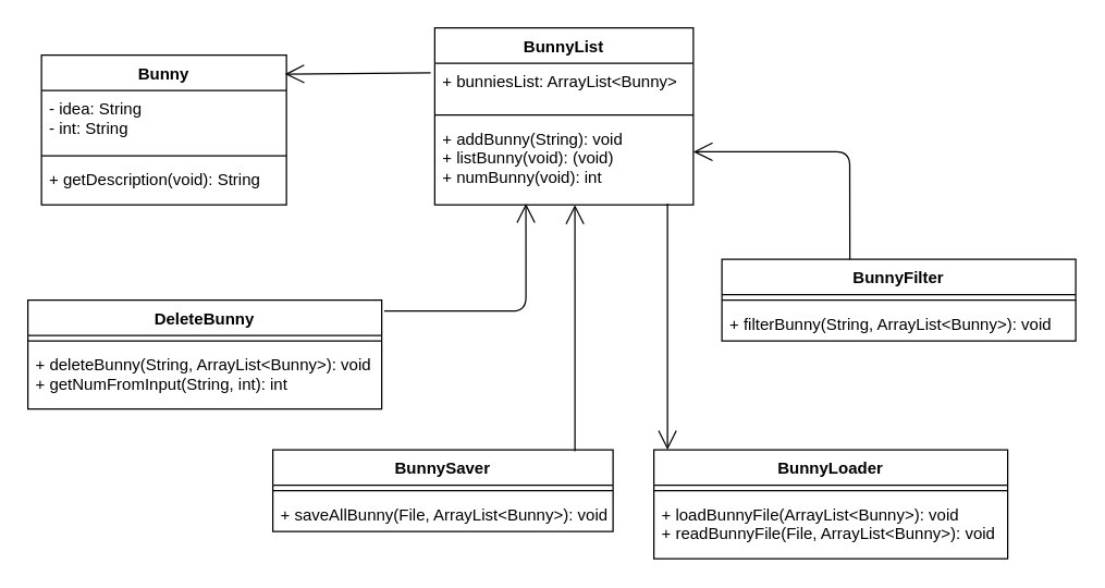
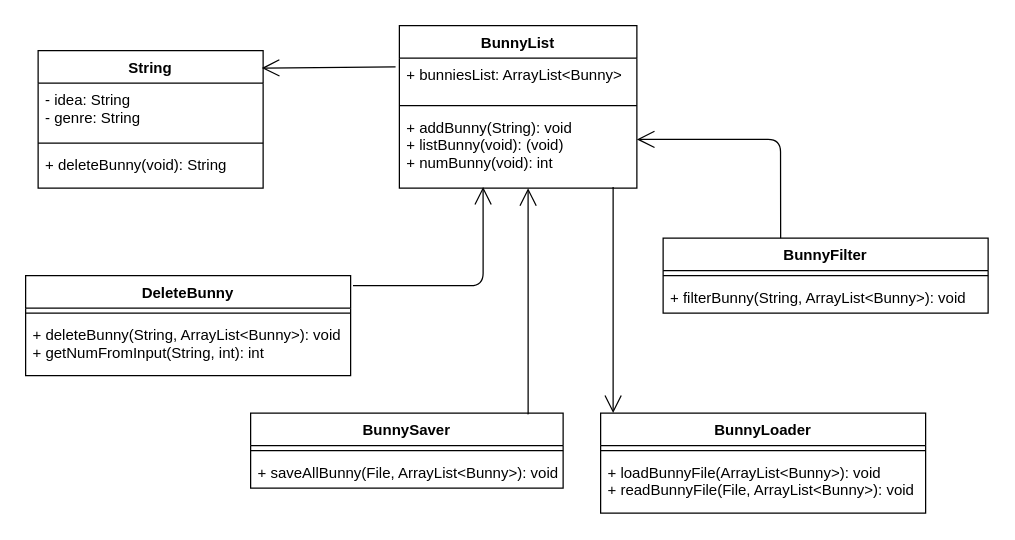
  <mxCell id="0" />
  <mxCell id="1" parent="0" />
  <mxCell id="2" value="BunnyFilter" style="swimlane;fontStyle=1;align=center;verticalAlign=top;childLayout=stackLayout;horizontal=1;startSize=26;horizontalStack=0;resizeParent=1;resizeParentMax=0;resizeLast=0;collapsible=1;marginBottom=0;" vertex="1" parent="1"><mxGeometry x="530" y="190" width="260" height="60" as="geometry" /></mxCell>
  <mxCell id="3" value="" style="line;strokeWidth=1;fillColor=none;align=left;verticalAlign=middle;spacingTop=-1;spacingLeft=3;spacingRight=3;rotatable=0;labelPosition=right;points=[];portConstraint=eastwest;" vertex="1" parent="2"><mxGeometry y="26" width="260" height="8" as="geometry" /></mxCell>
  <mxCell id="4" value="+ filterBunny(String, ArrayList&lt;Bunny&gt;): void" style="text;strokeColor=none;fillColor=none;align=left;verticalAlign=top;spacingLeft=4;spacingRight=4;overflow=hidden;rotatable=0;points=[[0,0.5],[1,0.5]];portConstraint=eastwest;" vertex="1" parent="2"><mxGeometry y="34" width="260" height="26" as="geometry" /></mxCell>
- <mxCell id="5" value="Bunny" style="swimlane;fontStyle=1;align=center;verticalAlign=top;childLayout=stackLayout;horizontal=1;startSize=26;horizontalStack=0;resizeParent=1;resizeParentMax=0;resizeLast=0;collapsible=1;marginBottom=0;" vertex="1" parent="1"><mxGeometry x="30" y="40" width="180" height="110" as="geometry" /></mxCell>
- <mxCell id="6" value="- idea: String &#10;- int: String&#10;" style="text;strokeColor=none;fillColor=none;align=left;verticalAlign=top;spacingLeft=4;spacingRight=4;overflow=hidden;rotatable=0;points=[[0,0.5],[1,0.5]];portConstraint=eastwest;" vertex="1" parent="5"><mxGeometry y="26" width="180" height="44" as="geometry" /></mxCell>
+ <mxCell id="5" value="String" style="swimlane;fontStyle=1;align=center;verticalAlign=top;childLayout=stackLayout;horizontal=1;startSize=26;horizontalStack=0;resizeParent=1;resizeParentMax=0;resizeLast=0;collapsible=1;marginBottom=0;" vertex="1" parent="1"><mxGeometry x="30" y="40" width="180" height="110" as="geometry" /></mxCell>
+ <mxCell id="6" value="- idea: String &#10;- genre: String&#10;" style="text;strokeColor=none;fillColor=none;align=left;verticalAlign=top;spacingLeft=4;spacingRight=4;overflow=hidden;rotatable=0;points=[[0,0.5],[1,0.5]];portConstraint=eastwest;" vertex="1" parent="5"><mxGeometry y="26" width="180" height="44" as="geometry" /></mxCell>
  <mxCell id="7" value="" style="line;strokeWidth=1;fillColor=none;align=left;verticalAlign=middle;spacingTop=-1;spacingLeft=3;spacingRight=3;rotatable=0;labelPosition=right;points=[];portConstraint=eastwest;" vertex="1" parent="5"><mxGeometry y="70" width="180" height="8" as="geometry" /></mxCell>
- <mxCell id="8" value="+ getDescription(void): String" style="text;strokeColor=none;fillColor=none;align=left;verticalAlign=top;spacingLeft=4;spacingRight=4;overflow=hidden;rotatable=0;points=[[0,0.5],[1,0.5]];portConstraint=eastwest;" vertex="1" parent="5"><mxGeometry y="78" width="180" height="32" as="geometry" /></mxCell>
+ <mxCell id="8" value="+ deleteBunny(void): String" style="text;strokeColor=none;fillColor=none;align=left;verticalAlign=top;spacingLeft=4;spacingRight=4;overflow=hidden;rotatable=0;points=[[0,0.5],[1,0.5]];portConstraint=eastwest;" vertex="1" parent="5"><mxGeometry y="78" width="180" height="32" as="geometry" /></mxCell>
  <mxCell id="9" value="BunnyList" style="swimlane;fontStyle=1;align=center;verticalAlign=top;childLayout=stackLayout;horizontal=1;startSize=26;horizontalStack=0;resizeParent=1;resizeParentMax=0;resizeLast=0;collapsible=1;marginBottom=0;" vertex="1" parent="1"><mxGeometry x="319" y="20" width="190" height="130" as="geometry" /></mxCell>
  <mxCell id="10" value="+ bunniesList: ArrayList&lt;Bunny&gt;" style="text;strokeColor=none;fillColor=none;align=left;verticalAlign=top;spacingLeft=4;spacingRight=4;overflow=hidden;rotatable=0;points=[[0,0.5],[1,0.5]];portConstraint=eastwest;" vertex="1" parent="9"><mxGeometry y="26" width="190" height="34" as="geometry" /></mxCell>
  <mxCell id="11" value="" style="line;strokeWidth=1;fillColor=none;align=left;verticalAlign=middle;spacingTop=-1;spacingLeft=3;spacingRight=3;rotatable=0;labelPosition=right;points=[];portConstraint=eastwest;" vertex="1" parent="9"><mxGeometry y="60" width="190" height="8" as="geometry" /></mxCell>
  <mxCell id="12" value="+ addBunny(String): void&#10;+ listBunny(void): (void)&#10;+ numBunny(void): int" style="text;strokeColor=none;fillColor=none;align=left;verticalAlign=top;spacingLeft=4;spacingRight=4;overflow=hidden;rotatable=0;points=[[0,0.5],[1,0.5]];portConstraint=eastwest;" vertex="1" parent="9"><mxGeometry y="68" width="190" height="62" as="geometry" /></mxCell>
  <mxCell id="13" value="" style="endArrow=open;endFill=1;endSize=12;html=1;entryX=0.994;entryY=0.127;entryDx=0;entryDy=0;entryPerimeter=0;exitX=-0.016;exitY=0.206;exitDx=0;exitDy=0;exitPerimeter=0;" edge="1" parent="1" source="10" target="5"><mxGeometry width="160" relative="1" as="geometry"><mxPoint x="220" y="180" as="sourcePoint" /><mxPoint x="380" y="180" as="targetPoint" /></mxGeometry></mxCell>
  <mxCell id="14" value="" style="endArrow=open;endFill=1;endSize=12;html=1;entryX=1.032;entryY=0.339;entryDx=0;entryDy=0;entryPerimeter=0;exitX=0.385;exitY=-0.033;exitDx=0;exitDy=0;exitPerimeter=0;" edge="1" parent="1"><mxGeometry width="160" relative="1" as="geometry"><mxPoint x="624.02" y="190" as="sourcePoint" /><mxPoint x="509" y="110.998" as="targetPoint" /><Array as="points"><mxPoint x="623.92" y="110.98" /></Array></mxGeometry></mxCell>
  <mxCell id="15" value="" style="endArrow=open;endFill=1;endSize=12;html=1;entryX=0.363;entryY=1.065;entryDx=0;entryDy=0;entryPerimeter=0;exitX=1.015;exitY=0.163;exitDx=0;exitDy=0;exitPerimeter=0;" edge="1" parent="1"><mxGeometry width="160" relative="1" as="geometry"><mxPoint x="281.9" y="228.04" as="sourcePoint" /><mxPoint x="385.97" y="149.03" as="targetPoint" /><Array as="points"><mxPoint x="386" y="228" /></Array></mxGeometry></mxCell>
  <mxCell id="16" value="DeleteBunny" style="swimlane;fontStyle=1;align=center;verticalAlign=top;childLayout=stackLayout;horizontal=1;startSize=26;horizontalStack=0;resizeParent=1;resizeParentMax=0;resizeLast=0;collapsible=1;marginBottom=0;" vertex="1" parent="1"><mxGeometry x="20" y="220" width="260" height="80" as="geometry" /></mxCell>
  <mxCell id="17" value="" style="line;strokeWidth=1;fillColor=none;align=left;verticalAlign=middle;spacingTop=-1;spacingLeft=3;spacingRight=3;rotatable=0;labelPosition=right;points=[];portConstraint=eastwest;" vertex="1" parent="16"><mxGeometry y="26" width="260" height="8" as="geometry" /></mxCell>
  <mxCell id="18" value="+ deleteBunny(String, ArrayList&lt;Bunny&gt;): void&#10;+ getNumFromInput(String, int): int" style="text;strokeColor=none;fillColor=none;align=left;verticalAlign=top;spacingLeft=4;spacingRight=4;overflow=hidden;rotatable=0;points=[[0,0.5],[1,0.5]];portConstraint=eastwest;" vertex="1" parent="16"><mxGeometry y="34" width="260" height="46" as="geometry" /></mxCell>
  <mxCell id="19" value="BunnySaver" style="swimlane;fontStyle=1;align=center;verticalAlign=top;childLayout=stackLayout;horizontal=1;startSize=26;horizontalStack=0;resizeParent=1;resizeParentMax=0;resizeLast=0;collapsible=1;marginBottom=0;" vertex="1" parent="1"><mxGeometry x="200" y="330" width="250" height="60" as="geometry" /></mxCell>
  <mxCell id="20" value="" style="line;strokeWidth=1;fillColor=none;align=left;verticalAlign=middle;spacingTop=-1;spacingLeft=3;spacingRight=3;rotatable=0;labelPosition=right;points=[];portConstraint=eastwest;" vertex="1" parent="19"><mxGeometry y="26" width="250" height="8" as="geometry" /></mxCell>
  <mxCell id="21" value="+ saveAllBunny(File, ArrayList&lt;Bunny&gt;): void" style="text;strokeColor=none;fillColor=none;align=left;verticalAlign=top;spacingLeft=4;spacingRight=4;overflow=hidden;rotatable=0;points=[[0,0.5],[1,0.5]];portConstraint=eastwest;" vertex="1" parent="19"><mxGeometry y="34" width="250" height="26" as="geometry" /></mxCell>
  <mxCell id="22" value="" style="endArrow=open;endFill=1;endSize=12;html=1;exitX=0.9;exitY=0.984;exitDx=0;exitDy=0;exitPerimeter=0;" edge="1" parent="1" source="12"><mxGeometry width="160" relative="1" as="geometry"><mxPoint x="460" y="280" as="sourcePoint" /><mxPoint x="490" y="330" as="targetPoint" /></mxGeometry></mxCell>
  <mxCell id="23" value="BunnyLoader" style="swimlane;fontStyle=1;align=center;verticalAlign=top;childLayout=stackLayout;horizontal=1;startSize=26;horizontalStack=0;resizeParent=1;resizeParentMax=0;resizeLast=0;collapsible=1;marginBottom=0;" vertex="1" parent="1"><mxGeometry x="480" y="330" width="260" height="80" as="geometry"><mxRectangle x="480" y="420" width="110" height="26" as="alternateBounds" /></mxGeometry></mxCell>
  <mxCell id="24" value="" style="line;strokeWidth=1;fillColor=none;align=left;verticalAlign=middle;spacingTop=-1;spacingLeft=3;spacingRight=3;rotatable=0;labelPosition=right;points=[];portConstraint=eastwest;" vertex="1" parent="23"><mxGeometry y="26" width="260" height="8" as="geometry" /></mxCell>
  <mxCell id="25" value="+ loadBunnyFile(ArrayList&lt;Bunny&gt;): void&#10;+ readBunnyFile(File, ArrayList&lt;Bunny&gt;): void" style="text;strokeColor=none;fillColor=none;align=left;verticalAlign=top;spacingLeft=4;spacingRight=4;overflow=hidden;rotatable=0;points=[[0,0.5],[1,0.5]];portConstraint=eastwest;" vertex="1" parent="23"><mxGeometry y="34" width="260" height="46" as="geometry" /></mxCell>
  <mxCell id="26" value="" style="endArrow=open;endFill=1;endSize=12;html=1;entryX=0.542;entryY=1;entryDx=0;entryDy=0;entryPerimeter=0;" edge="1" parent="1" target="12"><mxGeometry width="160" relative="1" as="geometry"><mxPoint x="422" y="331" as="sourcePoint" /><mxPoint x="520" y="290" as="targetPoint" /></mxGeometry></mxCell>
